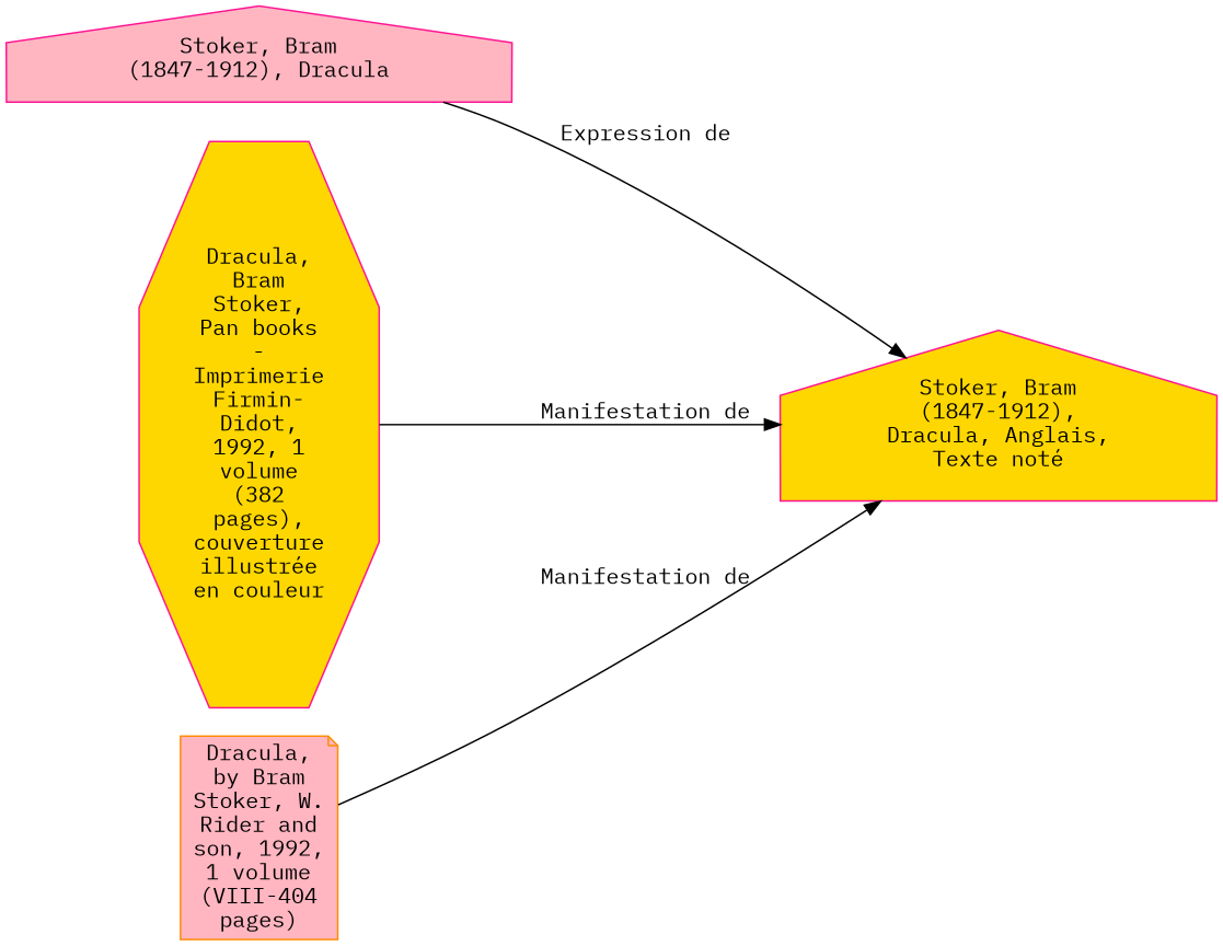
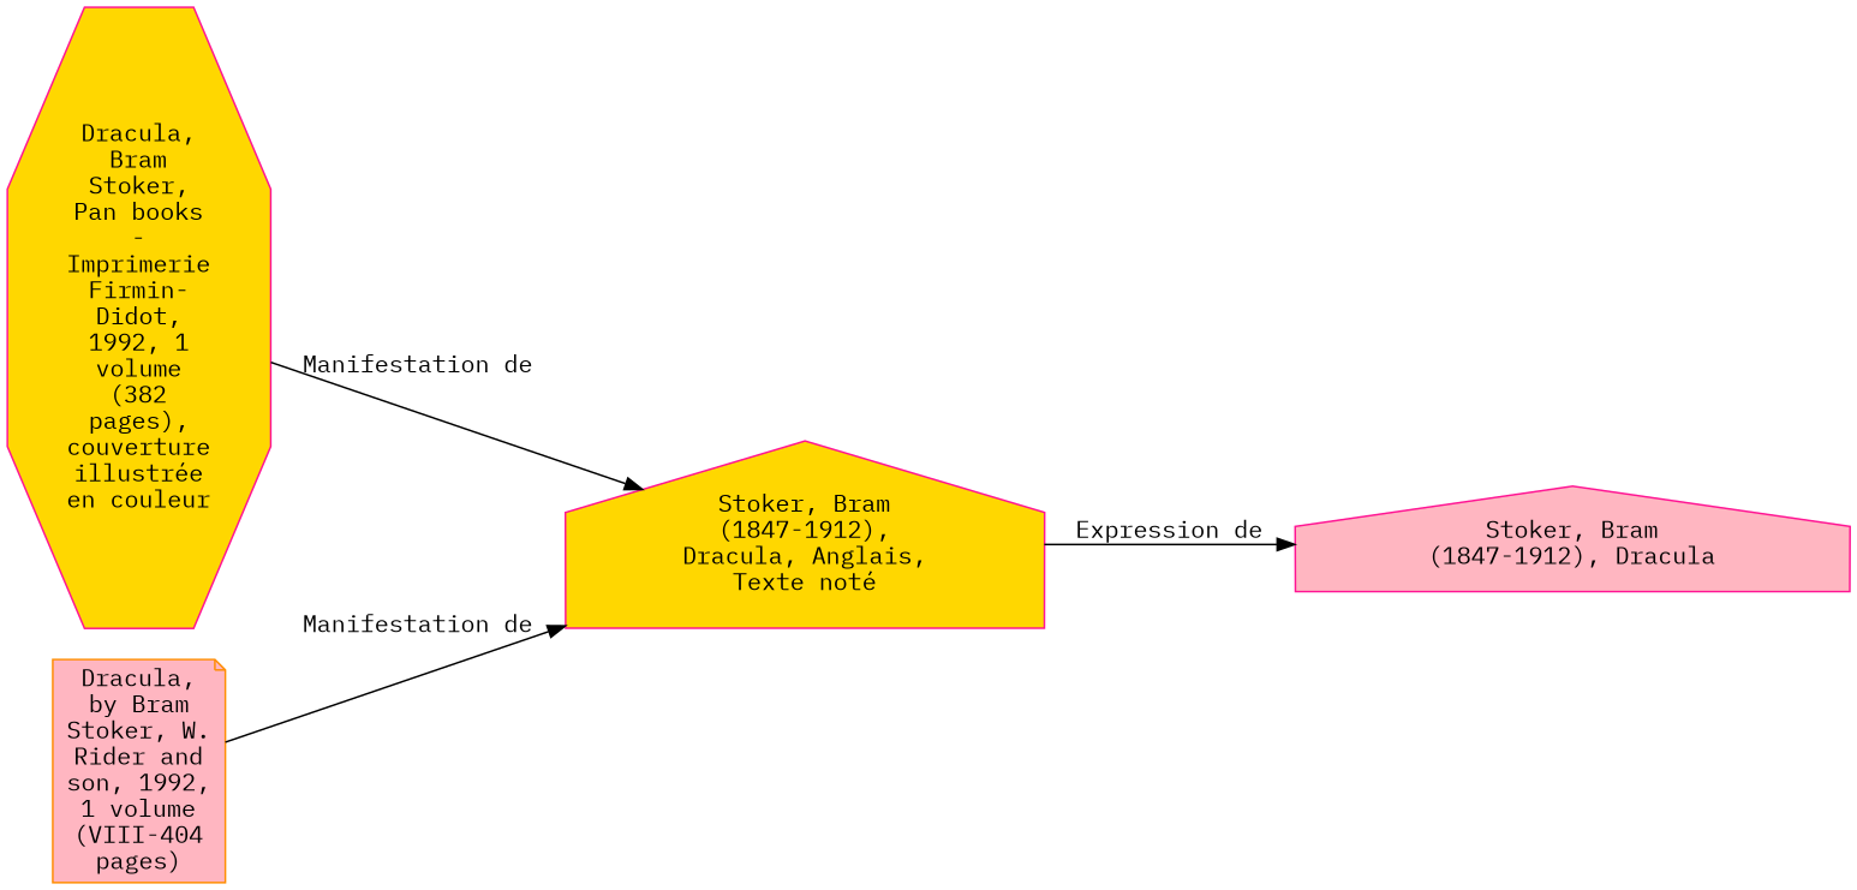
  digraph {
    rankdir=LR
    fontname="IBM Plex Mono"
    node [align=left color=deeppink shape=house style=filled fillcolor=gold fontname="IBM Plex Mono"]
    edge [fontname="IBM Plex Mono"]
    n1 [label="Stoker, Bram\n(1847-1912),\nDracula, Anglais,\nTexte noté"]
    n2 [label="Stoker, Bram\n(1847-1912), Dracula" fillcolor=lightpink]
    n3 [label="Dracula,\nBram\nStoker,\nPan books\n-\nImprimerie\nFirmin-\nDidot,\n1992, 1\nvolume\n(382\npages),\ncouverture\nillustrée\nen couleur" shape=octagon]
    n4 [label="Dracula,\nby Bram\nStoker, W.\nRider and\nson, 1992,\n1 volume\n(VIII-404\npages)" shape=note fillcolor=lightpink color=darkorange]
-   n2 -> n1 [label="Expression de"]
+   n1 -> n2 [label="Expression de"]
    n3 -> n1 [label="Manifestation de"]
    n4 -> n1 [label="Manifestation de"]
  }
